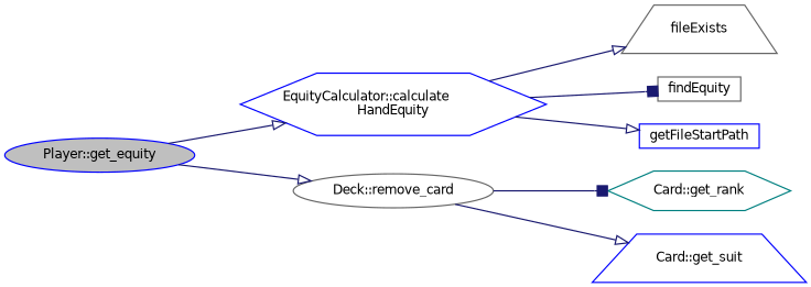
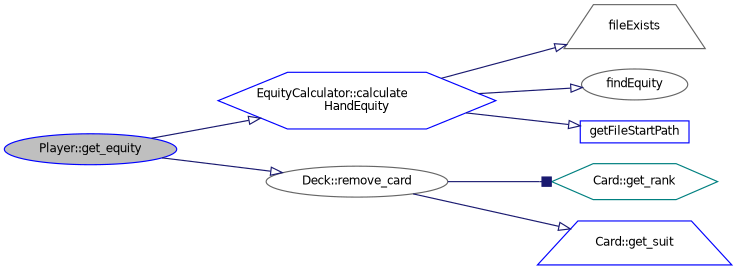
  digraph {
    rankdir=LR
    node [color=blue fillcolor=white fontname=Helvetica fontsize=10 shape=ellipse style=filled]
    edge [arrowhead=onormal color=midnightblue fontname=Helvetica fontsize=10 labelfontname=Helvetica labelfontsize=10 style=solid]
    n1 [fillcolor=grey75 fontcolor=black height=0.2 label="Player::get_equity" width=0.4]
    n2 [height=0.2 label="EquityCalculator::calculate\lHandEquity" shape=hexagon width=0.4]
    n3 [color=gray40 height=0.2 label="Deck::remove_card" width=0.4]
    n4 [color=gray40 height=0.2 label=fileExists shape=trapezium width=0.4]
-   n5 [color=gray40 height=0.2 label=findEquity shape=box width=0.4]
+   n5 [color=gray40 height=0.2 label=findEquity width=0.4]
    n6 [height=0.2 label=getFileStartPath shape=box width=0.4]
    n7 [color=teal height=0.2 label="Card::get_rank" shape=hexagon width=0.4]
    n8 [height=0.2 label="Card::get_suit" shape=trapezium width=0.4]
    n1 -> n2
    n1 -> n3
    n2 -> n4
-   n2 -> n5 [arrowhead=box]
+   n2 -> n5
    n2 -> n6
    n3 -> n7 [arrowhead=box]
    n3 -> n8
  }
